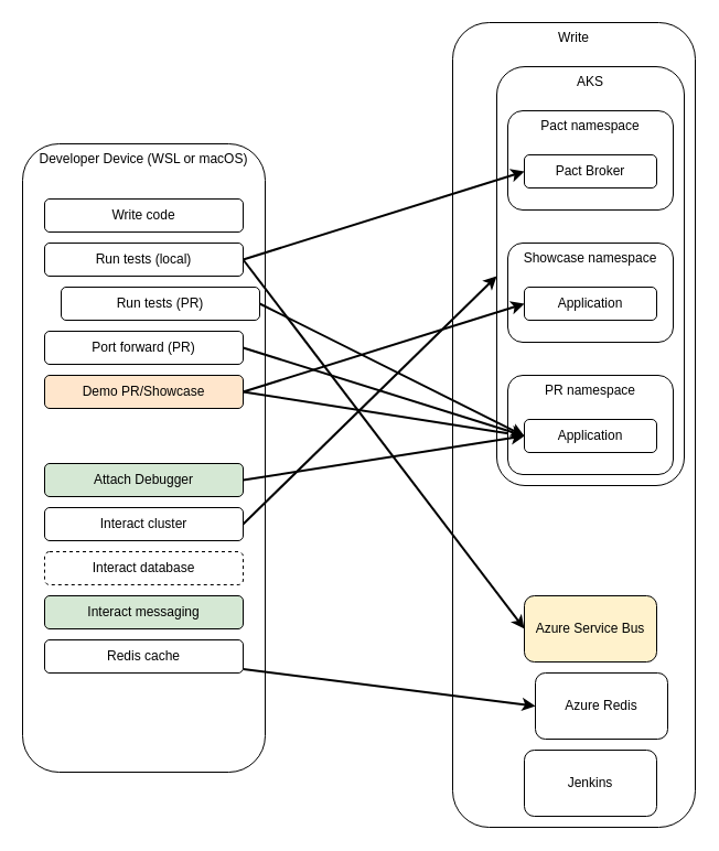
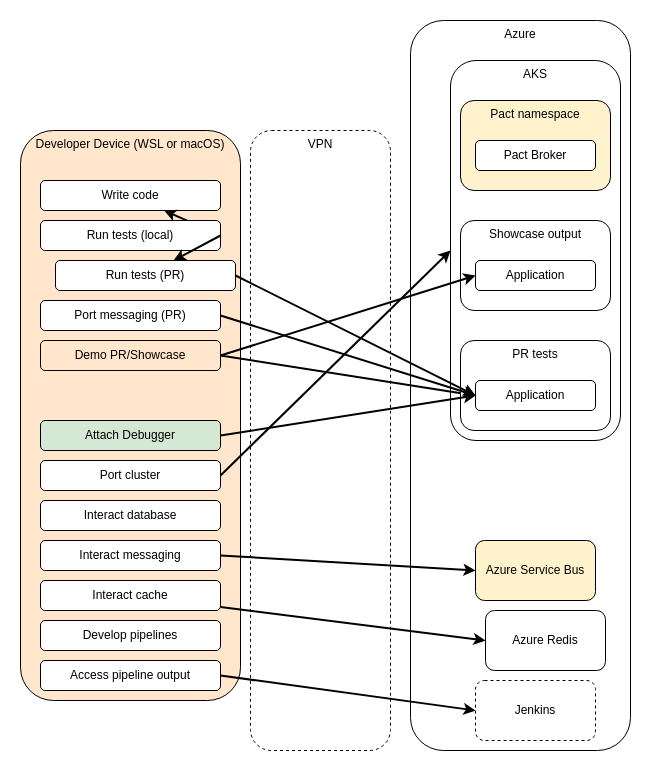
  <mxCell id="0" />
  <mxCell id="1" parent="0" />
- <mxCell id="3" value="Write" style="rounded=1;whiteSpace=wrap;html=1;verticalAlign=top;" vertex="1" parent="1"><mxGeometry x="410" y="20" width="220" height="730" as="geometry" /></mxCell>
+ <mxCell id="2" value="VPN" style="rounded=1;whiteSpace=wrap;html=1;dashed=1;verticalAlign=top;" vertex="1" parent="1"><mxGeometry x="250" y="130" width="140" height="620" as="geometry" /></mxCell>
+ <mxCell id="3" value="Azure" style="rounded=1;whiteSpace=wrap;html=1;verticalAlign=top;" vertex="1" parent="1"><mxGeometry x="410" y="20" width="220" height="730" as="geometry" /></mxCell>
  <mxCell id="4" value="AKS" style="rounded=1;whiteSpace=wrap;html=1;verticalAlign=top;" vertex="1" parent="1"><mxGeometry x="450" y="60" width="170" height="380" as="geometry" /></mxCell>
- <mxCell id="5" value="Developer Device (WSL or macOS)" style="rounded=1;whiteSpace=wrap;html=1;verticalAlign=top;" vertex="1" parent="1"><mxGeometry x="20" y="130" width="220" height="570" as="geometry" /></mxCell>
+ <mxCell id="5" value="Developer Device (WSL or macOS)" style="rounded=1;whiteSpace=wrap;html=1;verticalAlign=top;fillColor=#ffe6cc;" vertex="1" parent="1"><mxGeometry x="20" y="130" width="220" height="570" as="geometry" /></mxCell>
  <mxCell id="6" value="Write code" style="rounded=1;whiteSpace=wrap;html=1;" vertex="1" parent="1"><mxGeometry x="40" y="180" width="180" height="30" as="geometry" /></mxCell>
- <mxCell id="7" style="rounded=0;orthogonalLoop=1;jettySize=auto;html=1;entryX=0;entryY=0.5;entryDx=0;entryDy=0;strokeWidth=2;exitX=1;exitY=0.5;exitDx=0;exitDy=0;" edge="1" parent="1" source="8" target="20"><mxGeometry relative="1" as="geometry" /></mxCell>
+ <mxCell id="7" style="rounded=0;orthogonalLoop=1;jettySize=auto;html=1;strokeWidth=2;exitX=1;exitY=0.5;exitDx=0;exitDy=0;" edge="1" parent="1" source="8" target="6"><mxGeometry relative="1" as="geometry" /></mxCell>
  <mxCell id="8" value="Run tests (local)" style="rounded=1;whiteSpace=wrap;html=1;" vertex="1" parent="1"><mxGeometry x="40" y="220" width="180" height="30" as="geometry" /></mxCell>
- <mxCell id="9" value="Port forward (PR)" style="rounded=1;whiteSpace=wrap;html=1;" vertex="1" parent="1"><mxGeometry x="40" y="300" width="180" height="30" as="geometry" /></mxCell>
+ <mxCell id="9" value="Port messaging (PR)" style="rounded=1;whiteSpace=wrap;html=1;" vertex="1" parent="1"><mxGeometry x="40" y="300" width="180" height="30" as="geometry" /></mxCell>
  <mxCell id="10" style="edgeStyle=none;rounded=0;orthogonalLoop=1;jettySize=auto;html=1;entryX=0;entryY=0.5;entryDx=0;entryDy=0;strokeWidth=2;exitX=1;exitY=0.5;exitDx=0;exitDy=0;" edge="1" parent="1" source="11" target="16"><mxGeometry relative="1" as="geometry" /></mxCell>
  <mxCell id="11" value="Demo PR/Showcase" style="rounded=1;whiteSpace=wrap;html=1;fillColor=#ffe6cc;" vertex="1" parent="1"><mxGeometry x="40" y="340" width="180" height="30" as="geometry" /></mxCell>
  <mxCell id="12" value="Run tests (PR)" style="rounded=1;whiteSpace=wrap;html=1;" vertex="1" parent="1"><mxGeometry x="55" y="260" width="180" height="30" as="geometry" /></mxCell>
- <mxCell id="13" value="Showcase namespace" style="rounded=1;whiteSpace=wrap;html=1;verticalAlign=top;" vertex="1" parent="1"><mxGeometry x="460" y="220" width="150" height="90" as="geometry" /></mxCell>
+ <mxCell id="13" value="Showcase output" style="rounded=1;whiteSpace=wrap;html=1;verticalAlign=top;" vertex="1" parent="1"><mxGeometry x="460" y="220" width="150" height="90" as="geometry" /></mxCell>
  <mxCell id="14" value="Application" style="rounded=1;whiteSpace=wrap;html=1;" vertex="1" parent="1"><mxGeometry x="475" y="260" width="120" height="30" as="geometry" /></mxCell>
- <mxCell id="15" value="PR namespace" style="rounded=1;whiteSpace=wrap;html=1;verticalAlign=top;" vertex="1" parent="1"><mxGeometry x="460" y="340" width="150" height="90" as="geometry" /></mxCell>
+ <mxCell id="15" value="PR tests" style="rounded=1;whiteSpace=wrap;html=1;verticalAlign=top;" vertex="1" parent="1"><mxGeometry x="460" y="340" width="150" height="90" as="geometry" /></mxCell>
  <mxCell id="16" value="Application" style="rounded=1;whiteSpace=wrap;html=1;" vertex="1" parent="1"><mxGeometry x="475" y="380" width="120" height="30" as="geometry" /></mxCell>
- <mxCell id="17" value="Pact namespace" style="rounded=1;whiteSpace=wrap;html=1;verticalAlign=top;" vertex="1" parent="1"><mxGeometry x="460" y="100" width="150" height="90" as="geometry" /></mxCell>
+ <mxCell id="17" value="Pact namespace" style="rounded=1;whiteSpace=wrap;html=1;verticalAlign=top;fillColor=#fff2cc;" vertex="1" parent="1"><mxGeometry x="460" y="100" width="150" height="90" as="geometry" /></mxCell>
  <mxCell id="18" value="Pact Broker" style="rounded=1;whiteSpace=wrap;html=1;" vertex="1" parent="1"><mxGeometry x="475" y="140" width="120" height="30" as="geometry" /></mxCell>
  <mxCell id="19" value="Azure Redis" style="rounded=1;whiteSpace=wrap;html=1;" vertex="1" parent="1"><mxGeometry x="485" y="610" width="120" height="60" as="geometry" /></mxCell>
  <mxCell id="20" value="Azure Service Bus" style="rounded=1;whiteSpace=wrap;html=1;fillColor=#fff2cc;" vertex="1" parent="1"><mxGeometry x="475" y="540" width="120" height="60" as="geometry" /></mxCell>
  <mxCell id="21" style="edgeStyle=none;rounded=0;orthogonalLoop=1;jettySize=auto;html=1;entryX=0;entryY=0.5;entryDx=0;entryDy=0;strokeWidth=2;exitX=1;exitY=0.5;exitDx=0;exitDy=0;" edge="1" parent="1" source="22" target="16"><mxGeometry relative="1" as="geometry" /></mxCell>
  <mxCell id="22" value="Attach Debugger" style="rounded=1;whiteSpace=wrap;html=1;fillColor=#d5e8d4;" vertex="1" parent="1"><mxGeometry x="40" y="420" width="180" height="30" as="geometry" /></mxCell>
  <mxCell id="23" style="edgeStyle=none;rounded=0;orthogonalLoop=1;jettySize=auto;html=1;strokeWidth=2;exitX=1;exitY=0.5;exitDx=0;exitDy=0;" edge="1" parent="1" source="24"><mxGeometry relative="1" as="geometry"><mxPoint x="450" y="250" as="targetPoint" /></mxGeometry></mxCell>
- <mxCell id="24" value="Interact cluster" style="rounded=1;whiteSpace=wrap;html=1;" vertex="1" parent="1"><mxGeometry x="40" y="460" width="180" height="30" as="geometry" /></mxCell>
- <mxCell id="25" value="Interact database" style="rounded=1;whiteSpace=wrap;html=1;dashed=1;" vertex="1" parent="1"><mxGeometry x="40" y="500" width="180" height="30" as="geometry" /></mxCell>
- <mxCell id="27" value="Interact messaging" style="rounded=1;whiteSpace=wrap;html=1;fillColor=#d5e8d4;" vertex="1" parent="1"><mxGeometry x="40" y="540" width="180" height="30" as="geometry" /></mxCell>
+ <mxCell id="24" value="Port cluster" style="rounded=1;whiteSpace=wrap;html=1;" vertex="1" parent="1"><mxGeometry x="40" y="460" width="180" height="30" as="geometry" /></mxCell>
+ <mxCell id="25" value="Interact database" style="rounded=1;whiteSpace=wrap;html=1;" vertex="1" parent="1"><mxGeometry x="40" y="500" width="180" height="30" as="geometry" /></mxCell>
+ <mxCell id="26" style="edgeStyle=none;rounded=0;orthogonalLoop=1;jettySize=auto;html=1;entryX=0;entryY=0.5;entryDx=0;entryDy=0;strokeWidth=2;exitX=1;exitY=0.5;exitDx=0;exitDy=0;" edge="1" parent="1" source="27" target="20"><mxGeometry relative="1" as="geometry" /></mxCell>
+ <mxCell id="27" value="Interact messaging" style="rounded=1;whiteSpace=wrap;html=1;" vertex="1" parent="1"><mxGeometry x="40" y="540" width="180" height="30" as="geometry" /></mxCell>
  <mxCell id="28" style="edgeStyle=none;rounded=0;orthogonalLoop=1;jettySize=auto;html=1;entryX=0;entryY=0.5;entryDx=0;entryDy=0;strokeWidth=2;" edge="1" parent="1" source="29" target="19"><mxGeometry relative="1" as="geometry" /></mxCell>
- <mxCell id="29" value="Redis cache" style="rounded=1;whiteSpace=wrap;html=1;" vertex="1" parent="1"><mxGeometry x="40" y="580" width="180" height="30" as="geometry" /></mxCell>
- <mxCell id="33" style="rounded=0;orthogonalLoop=1;jettySize=auto;html=1;entryX=0;entryY=0.5;entryDx=0;entryDy=0;strokeWidth=2;exitX=1;exitY=0.5;exitDx=0;exitDy=0;" edge="1" parent="1" source="8" target="18"><mxGeometry relative="1" as="geometry" /></mxCell>
+ <mxCell id="29" value="Interact cache" style="rounded=1;whiteSpace=wrap;html=1;" vertex="1" parent="1"><mxGeometry x="40" y="580" width="180" height="30" as="geometry" /></mxCell>
+ <mxCell id="30" value="Develop pipelines" style="rounded=1;whiteSpace=wrap;html=1;" vertex="1" parent="1"><mxGeometry x="40" y="620" width="180" height="30" as="geometry" /></mxCell>
+ <mxCell id="31" style="edgeStyle=none;rounded=0;orthogonalLoop=1;jettySize=auto;html=1;entryX=0;entryY=0.5;entryDx=0;entryDy=0;strokeWidth=2;exitX=1;exitY=0.5;exitDx=0;exitDy=0;" edge="1" parent="1" source="32" target="37"><mxGeometry relative="1" as="geometry" /></mxCell>
+ <mxCell id="32" value="Access pipeline output" style="rounded=1;whiteSpace=wrap;html=1;" vertex="1" parent="1"><mxGeometry x="40" y="660" width="180" height="30" as="geometry" /></mxCell>
+ <mxCell id="33" style="rounded=0;orthogonalLoop=1;jettySize=auto;html=1;strokeWidth=2;exitX=1;exitY=0.5;exitDx=0;exitDy=0;" edge="1" parent="1" source="8" target="12"><mxGeometry relative="1" as="geometry" /></mxCell>
  <mxCell id="34" style="rounded=0;orthogonalLoop=1;jettySize=auto;html=1;entryX=0;entryY=0.5;entryDx=0;entryDy=0;strokeWidth=2;exitX=1;exitY=0.5;exitDx=0;exitDy=0;" edge="1" parent="1" source="12" target="16"><mxGeometry relative="1" as="geometry" /></mxCell>
  <mxCell id="35" style="rounded=0;orthogonalLoop=1;jettySize=auto;html=1;entryX=0;entryY=0.5;entryDx=0;entryDy=0;strokeWidth=2;exitX=1;exitY=0.5;exitDx=0;exitDy=0;" edge="1" parent="1" source="9" target="16"><mxGeometry relative="1" as="geometry" /></mxCell>
  <mxCell id="36" style="edgeStyle=none;rounded=0;orthogonalLoop=1;jettySize=auto;html=1;entryX=0;entryY=0.5;entryDx=0;entryDy=0;strokeWidth=2;exitX=1;exitY=0.5;exitDx=0;exitDy=0;" edge="1" parent="1" source="11" target="14"><mxGeometry relative="1" as="geometry" /></mxCell>
- <mxCell id="37" value="Jenkins" style="rounded=1;whiteSpace=wrap;html=1;" vertex="1" parent="1"><mxGeometry x="475" y="680" width="120" height="60" as="geometry" /></mxCell>
+ <mxCell id="37" value="Jenkins" style="rounded=1;whiteSpace=wrap;html=1;dashed=1;" vertex="1" parent="1"><mxGeometry x="475" y="680" width="120" height="60" as="geometry" /></mxCell>
